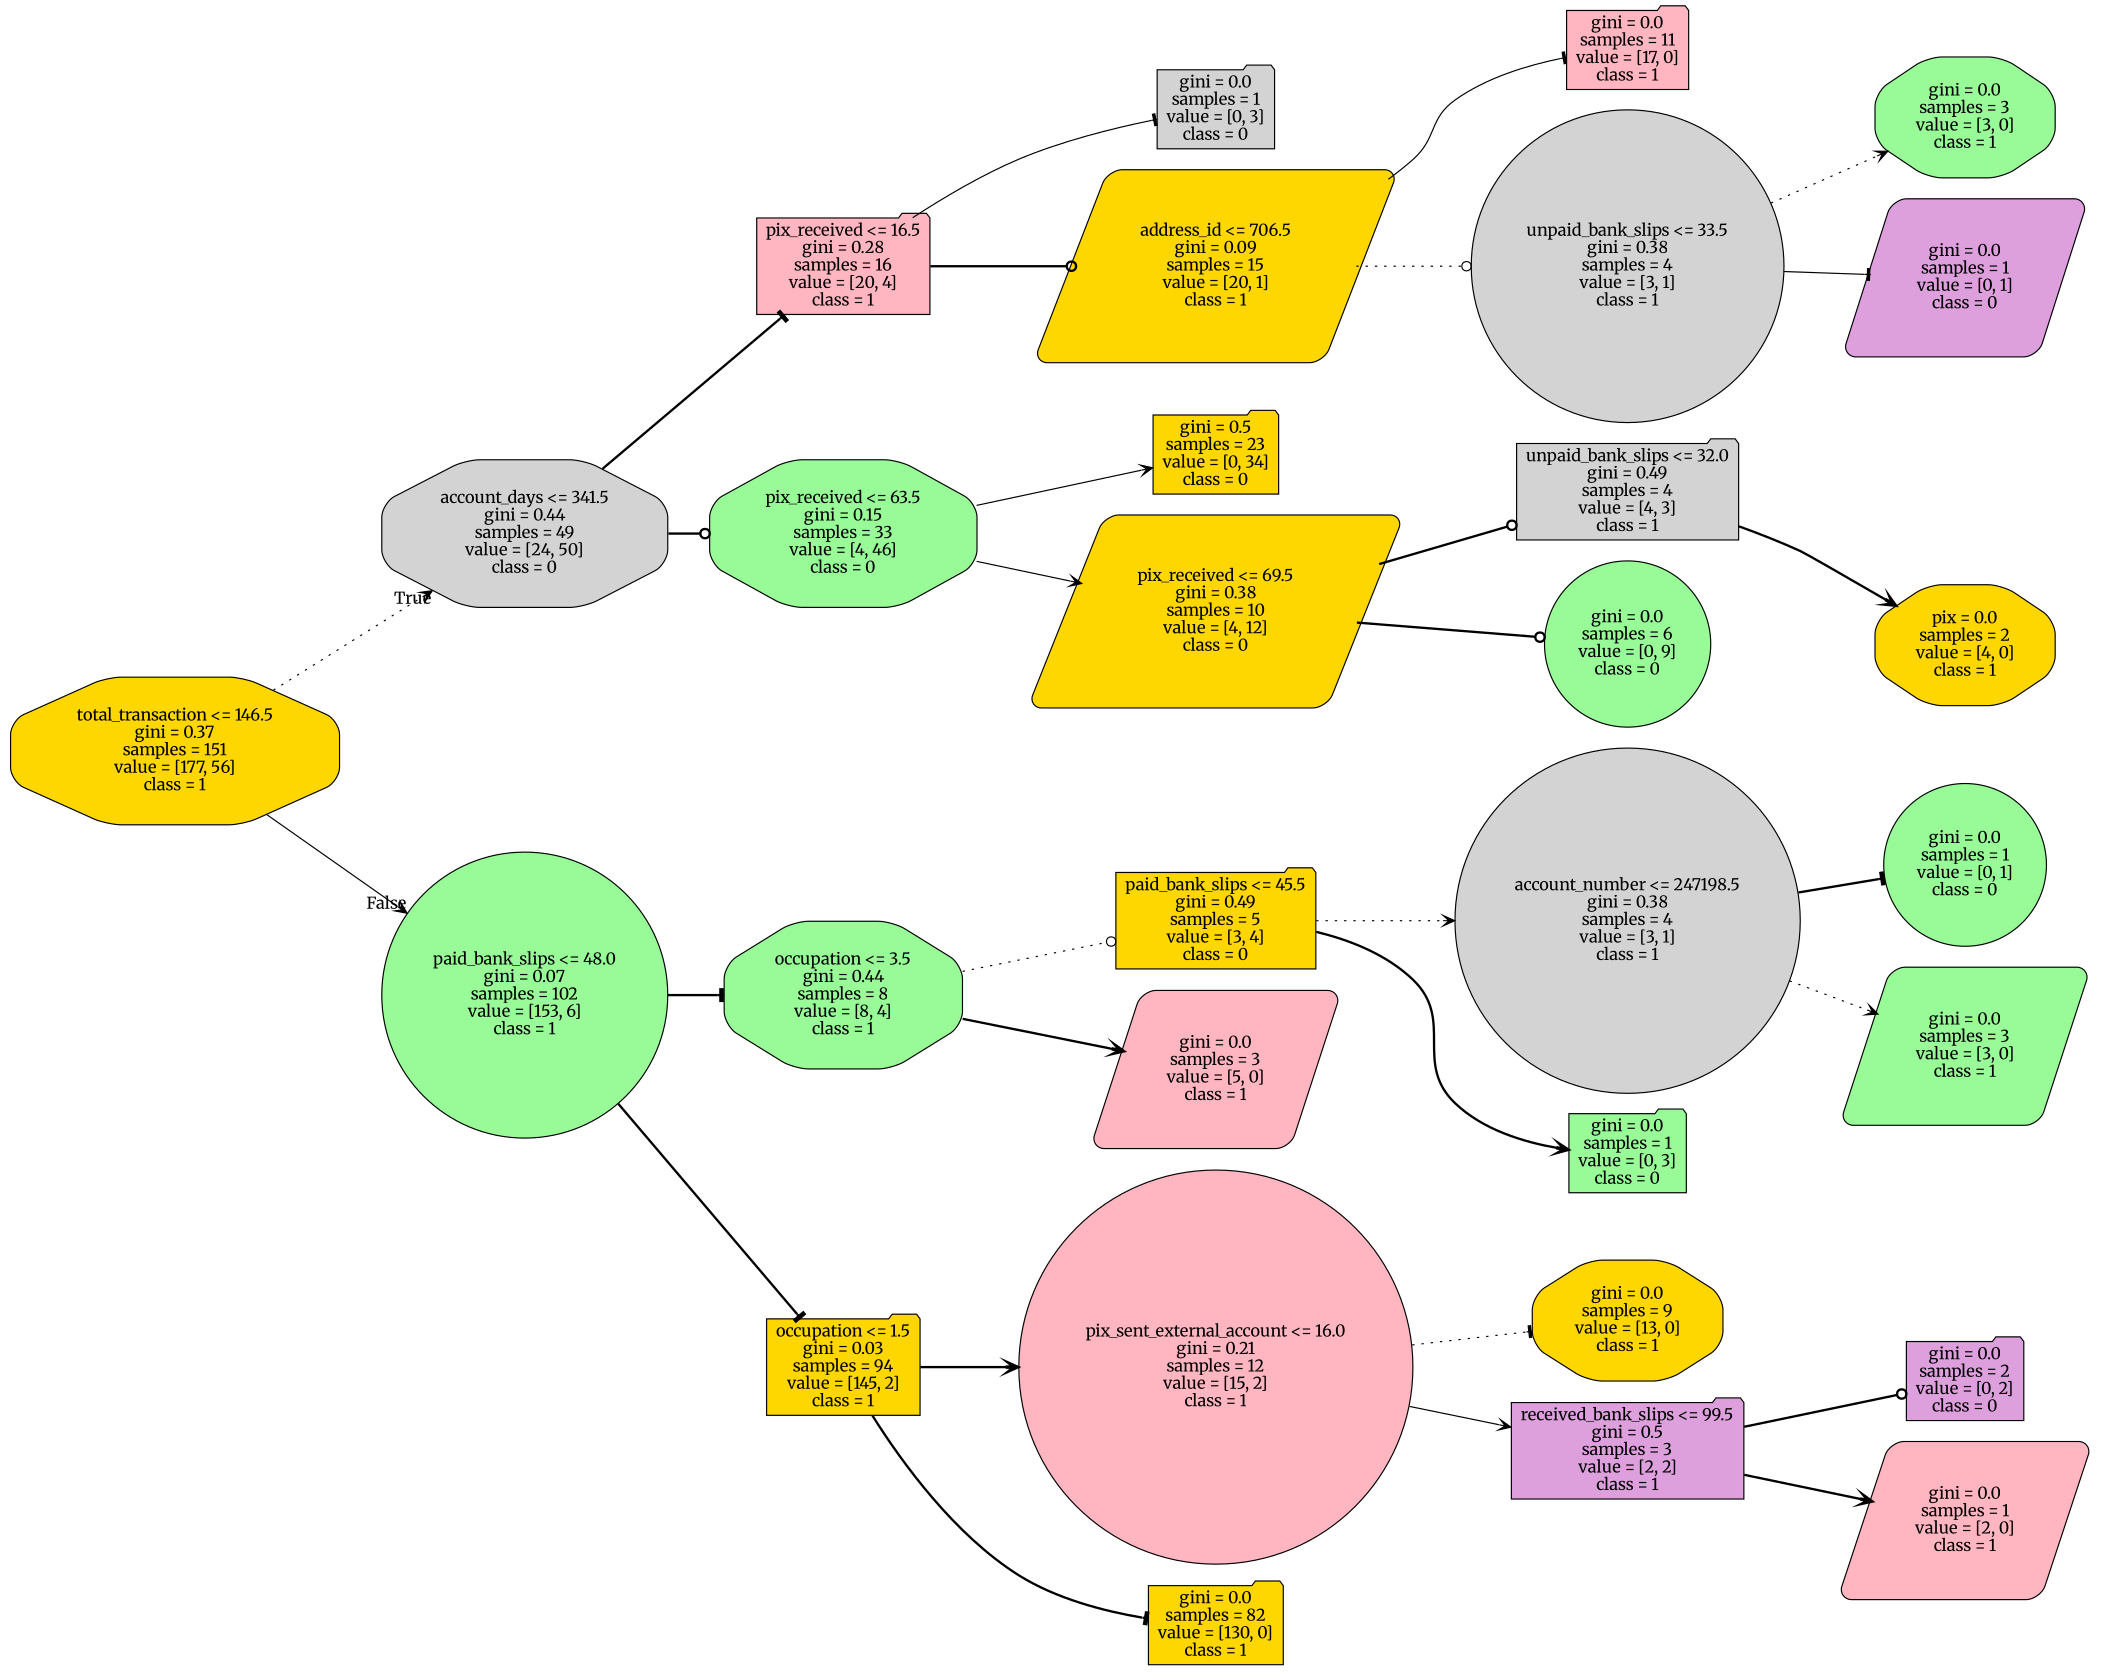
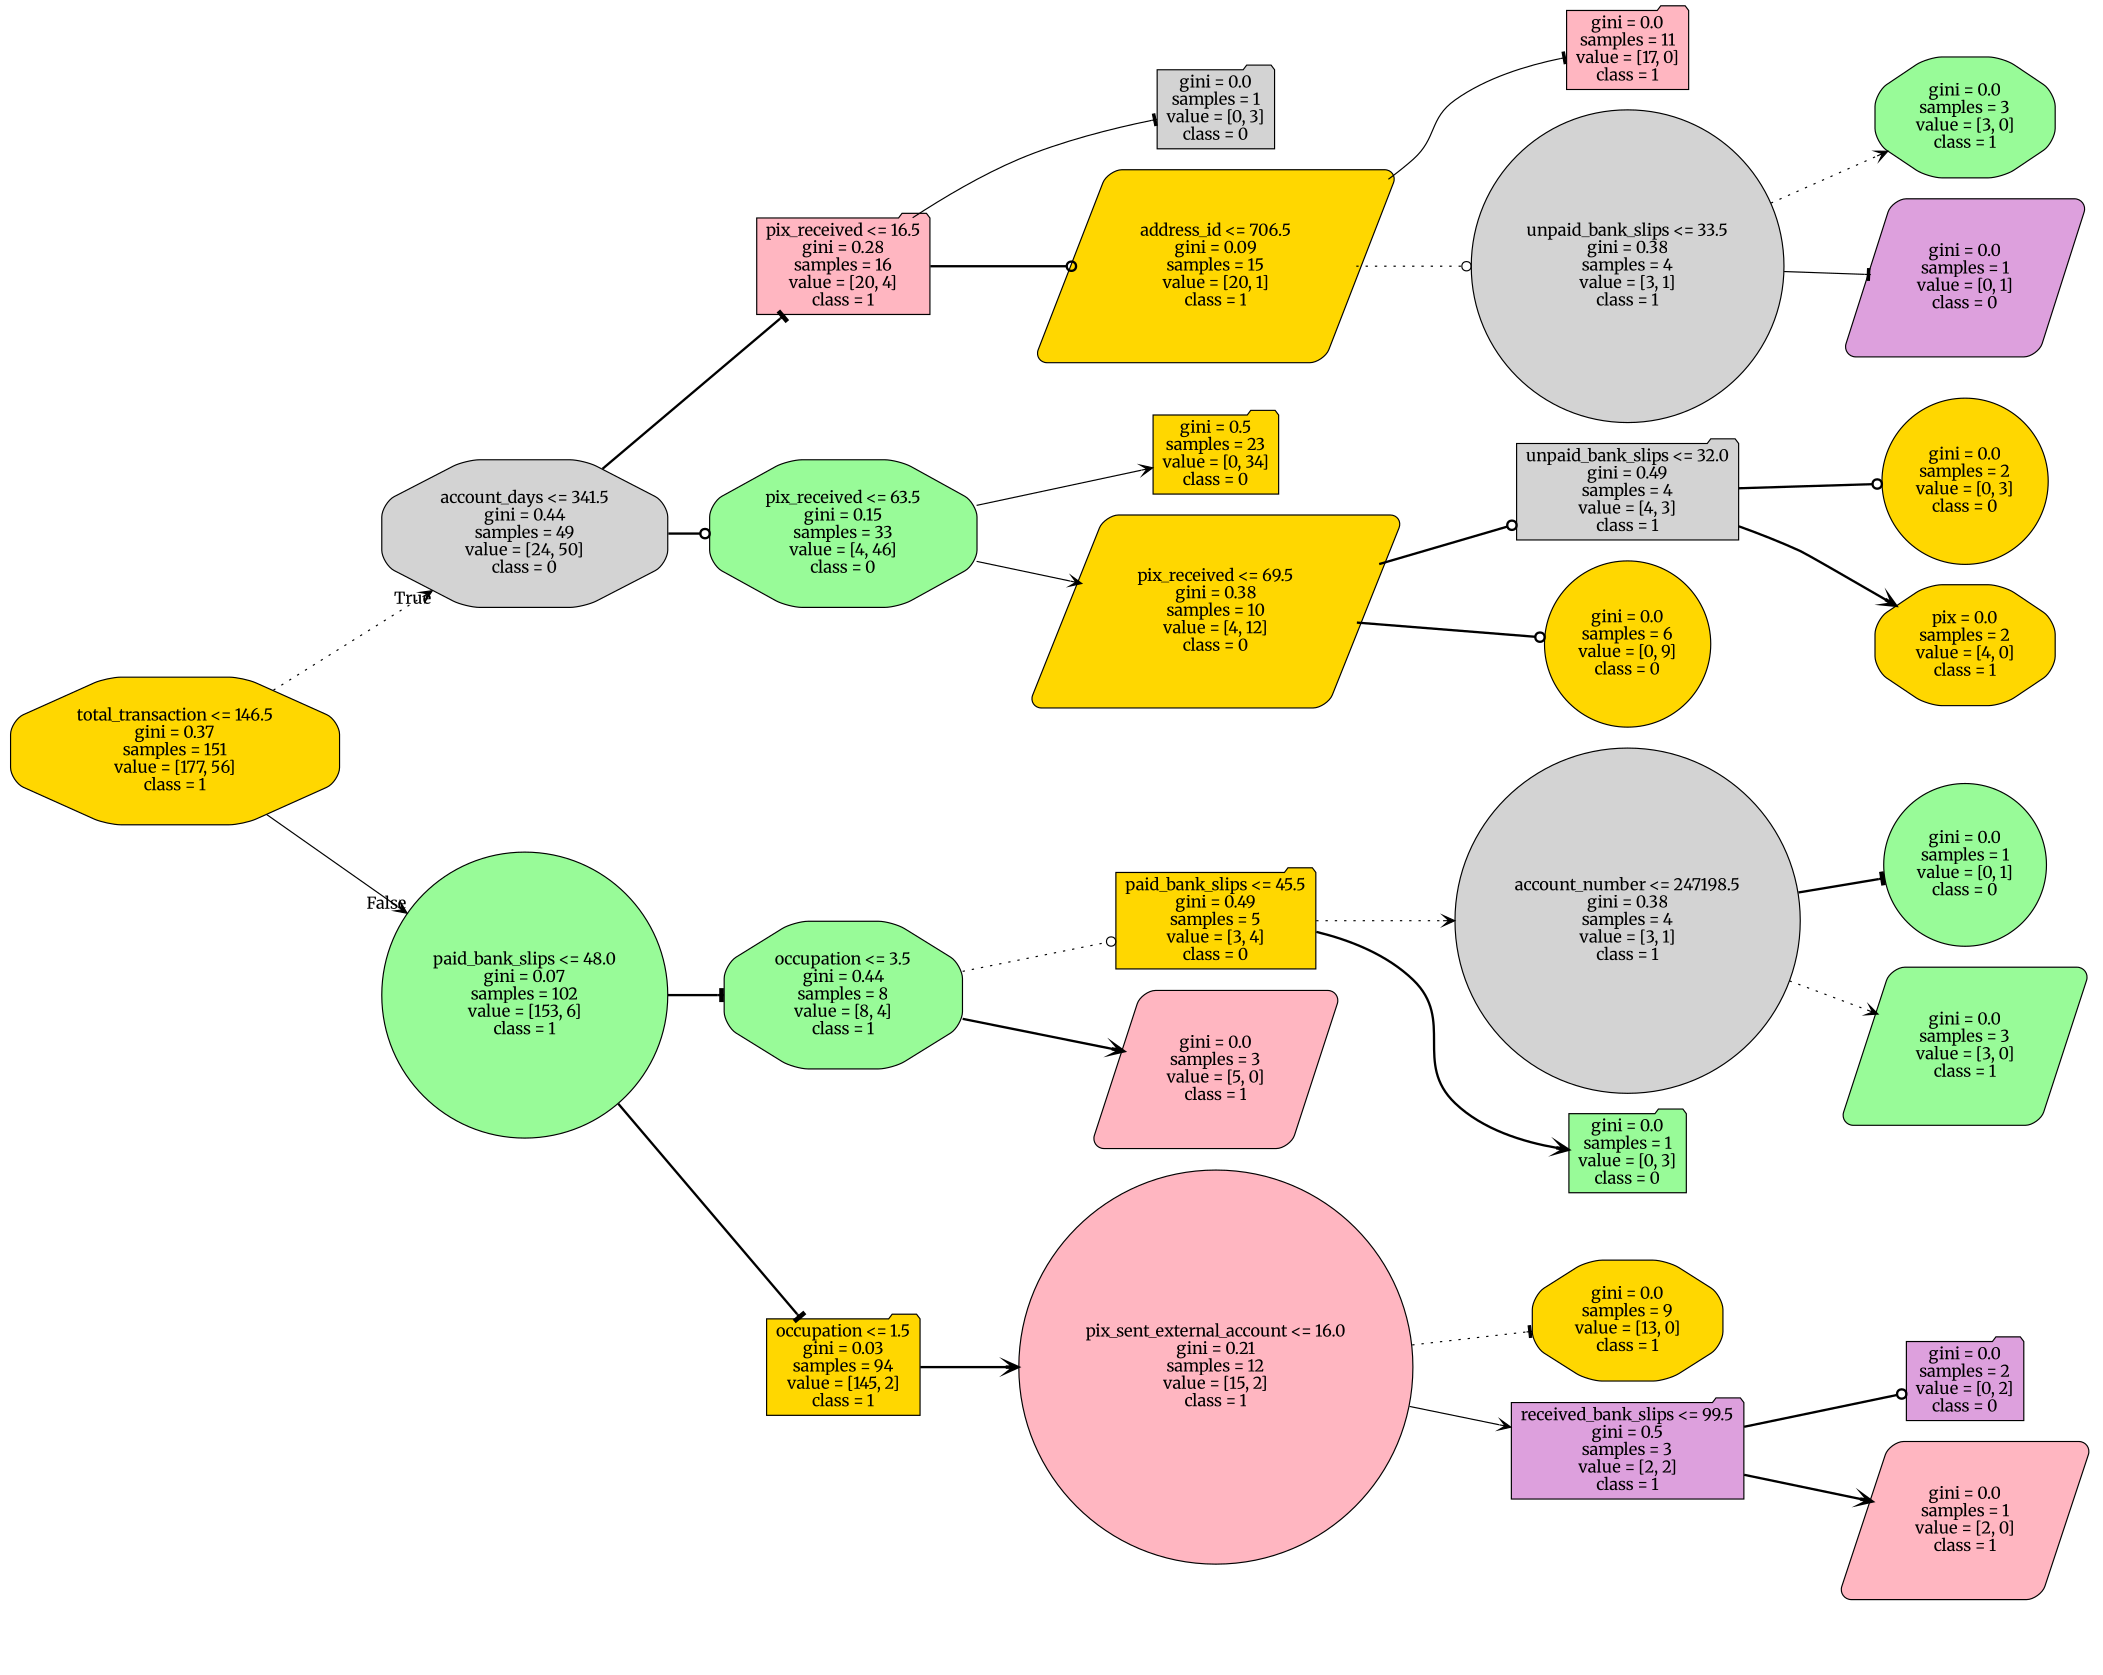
  digraph {
    fontname=Merriweather
    rankdir=LR
    node [color=black fillcolor=gold fontname=Merriweather shape=folder style="filled, rounded"]
    edge [arrowhead=vee fontname=Merriweather style=bold]
    n1 [label="total_transaction <= 146.5\ngini = 0.37\nsamples = 151\nvalue = [177, 56]\nclass = 1" shape=octagon]
    n2 [fillcolor=lightgrey label="account_days <= 341.5\ngini = 0.44\nsamples = 49\nvalue = [24, 50]\nclass = 0" shape=octagon]
    n3 [fillcolor=palegreen label="paid_bank_slips <= 48.0\ngini = 0.07\nsamples = 102\nvalue = [153, 6]\nclass = 1" shape=circle]
    n4 [fillcolor=lightpink label="pix_received <= 16.5\ngini = 0.28\nsamples = 16\nvalue = [20, 4]\nclass = 1"]
    n5 [fillcolor=palegreen label="pix_received <= 63.5\ngini = 0.15\nsamples = 33\nvalue = [4, 46]\nclass = 0" shape=octagon]
    n6 [fillcolor=palegreen label="occupation <= 3.5\ngini = 0.44\nsamples = 8\nvalue = [8, 4]\nclass = 1" shape=octagon]
    n7 [label="occupation <= 1.5\ngini = 0.03\nsamples = 94\nvalue = [145, 2]\nclass = 1"]
    n8 [fillcolor=lightgrey label="gini = 0.0\nsamples = 1\nvalue = [0, 3]\nclass = 0"]
    n9 [label="address_id <= 706.5\ngini = 0.09\nsamples = 15\nvalue = [20, 1]\nclass = 1" shape=parallelogram]
    n10 [label="gini = 0.5\nsamples = 23\nvalue = [0, 34]\nclass = 0"]
    n11 [label="pix_received <= 69.5\ngini = 0.38\nsamples = 10\nvalue = [4, 12]\nclass = 0" shape=parallelogram]
    n12 [fillcolor=lightpink label="gini = 0.0\nsamples = 11\nvalue = [17, 0]\nclass = 1"]
    n13 [fillcolor=lightgrey label="unpaid_bank_slips <= 33.5\ngini = 0.38\nsamples = 4\nvalue = [3, 1]\nclass = 1" shape=circle]
    n14 [fillcolor=palegreen label="gini = 0.0\nsamples = 3\nvalue = [3, 0]\nclass = 1" shape=octagon]
    n15 [fillcolor=plum label="gini = 0.0\nsamples = 1\nvalue = [0, 1]\nclass = 0" shape=parallelogram]
    n16 [fillcolor=lightgrey label="unpaid_bank_slips <= 32.0\ngini = 0.49\nsamples = 4\nvalue = [4, 3]\nclass = 1"]
-   n17 [fillcolor=palegreen label="gini = 0.0\nsamples = 6\nvalue = [0, 9]\nclass = 0" shape=circle]
+   n17 [label="gini = 0.0\nsamples = 6\nvalue = [0, 9]\nclass = 0" shape=circle]
+   n18 [label="gini = 0.0\nsamples = 2\nvalue = [0, 3]\nclass = 0" shape=circle]
    n19 [label="pix = 0.0\nsamples = 2\nvalue = [4, 0]\nclass = 1" shape=octagon]
    n20 [label="paid_bank_slips <= 45.5\ngini = 0.49\nsamples = 5\nvalue = [3, 4]\nclass = 0"]
    n21 [fillcolor=lightpink label="gini = 0.0\nsamples = 3\nvalue = [5, 0]\nclass = 1" shape=parallelogram]
    n22 [fillcolor=lightpink label="pix_sent_external_account <= 16.0\ngini = 0.21\nsamples = 12\nvalue = [15, 2]\nclass = 1" shape=circle]
-   n23 [label="gini = 0.0\nsamples = 82\nvalue = [130, 0]\nclass = 1"]
    n24 [fillcolor=lightgrey label="account_number <= 247198.5\ngini = 0.38\nsamples = 4\nvalue = [3, 1]\nclass = 1" shape=circle]
    n25 [fillcolor=palegreen label="gini = 0.0\nsamples = 1\nvalue = [0, 3]\nclass = 0"]
    n26 [fillcolor=palegreen label="gini = 0.0\nsamples = 1\nvalue = [0, 1]\nclass = 0" shape=circle]
    n27 [fillcolor=palegreen label="gini = 0.0\nsamples = 3\nvalue = [3, 0]\nclass = 1" shape=parallelogram]
    n28 [label="gini = 0.0\nsamples = 9\nvalue = [13, 0]\nclass = 1" shape=octagon]
    n29 [fillcolor=plum label="received_bank_slips <= 99.5\ngini = 0.5\nsamples = 3\nvalue = [2, 2]\nclass = 1"]
    n30 [fillcolor=plum label="gini = 0.0\nsamples = 2\nvalue = [0, 2]\nclass = 0"]
    n31 [fillcolor=lightpink label="gini = 0.0\nsamples = 1\nvalue = [2, 0]\nclass = 1" shape=parallelogram]
    n1 -> n2 [headlabel=True labelangle=45 labeldistance=2.5 style=dotted]
    n1 -> n3 [headlabel=False labelangle=-45 labeldistance=2.5 style=solid]
    n2 -> n4 [arrowhead=tee]
    n2 -> n5 [arrowhead=odot]
    n3 -> n6 [arrowhead=tee]
    n3 -> n7 [arrowhead=tee]
    n4 -> n8 [arrowhead=tee style=solid]
    n4 -> n9 [arrowhead=odot]
    n5 -> n10 [style=solid]
    n5 -> n11 [style=solid]
    n6 -> n20 [arrowhead=odot style=dotted]
    n6 -> n21
    n7 -> n22
-   n7 -> n23 [arrowhead=tee]
    n9 -> n12 [arrowhead=tee style=solid]
    n9 -> n13 [arrowhead=odot style=dotted]
    n11 -> n16 [arrowhead=odot]
    n11 -> n17 [arrowhead=odot]
    n13 -> n14 [style=dotted]
    n13 -> n15 [arrowhead=tee style=solid]
+   n16 -> n18 [arrowhead=odot]
    n16 -> n19
    n20 -> n24 [style=dotted]
    n20 -> n25
    n22 -> n28 [arrowhead=tee style=dotted]
    n22 -> n29 [style=solid]
    n24 -> n26 [arrowhead=tee]
    n24 -> n27 [style=dotted]
    n29 -> n30 [arrowhead=odot]
    n29 -> n31
  }
